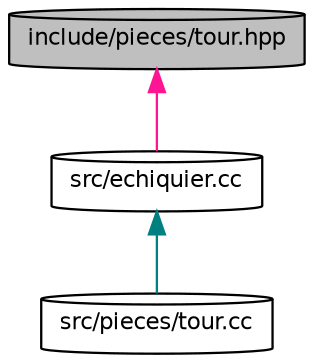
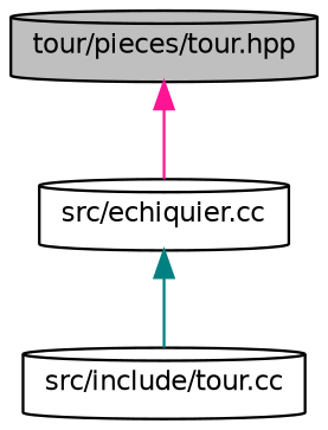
  digraph {
    node [color=black fillcolor=white fontname=Helvetica fontsize=10 shape=cylinder style=filled]
    edge [dir=back fontname=Helvetica fontsize=10 labelfontname=Helvetica labelfontsize=10 style=solid]
-   n1 [fillcolor=grey75 fontcolor=black height=0.2 label="include/pieces/tour.hpp" width=0.4]
+   n1 [fillcolor=grey75 fontcolor=black height=0.2 label="tour/pieces/tour.hpp" width=0.4]
    n2 [height=0.2 label="src/echiquier.cc" width=0.4]
-   n3 [height=0.2 label="src/pieces/tour.cc" width=0.4]
+   n3 [height=0.2 label="src/include/tour.cc" width=0.4]
    n1 -> n2 [color=deeppink]
    n2 -> n3 [color=teal]
  }
